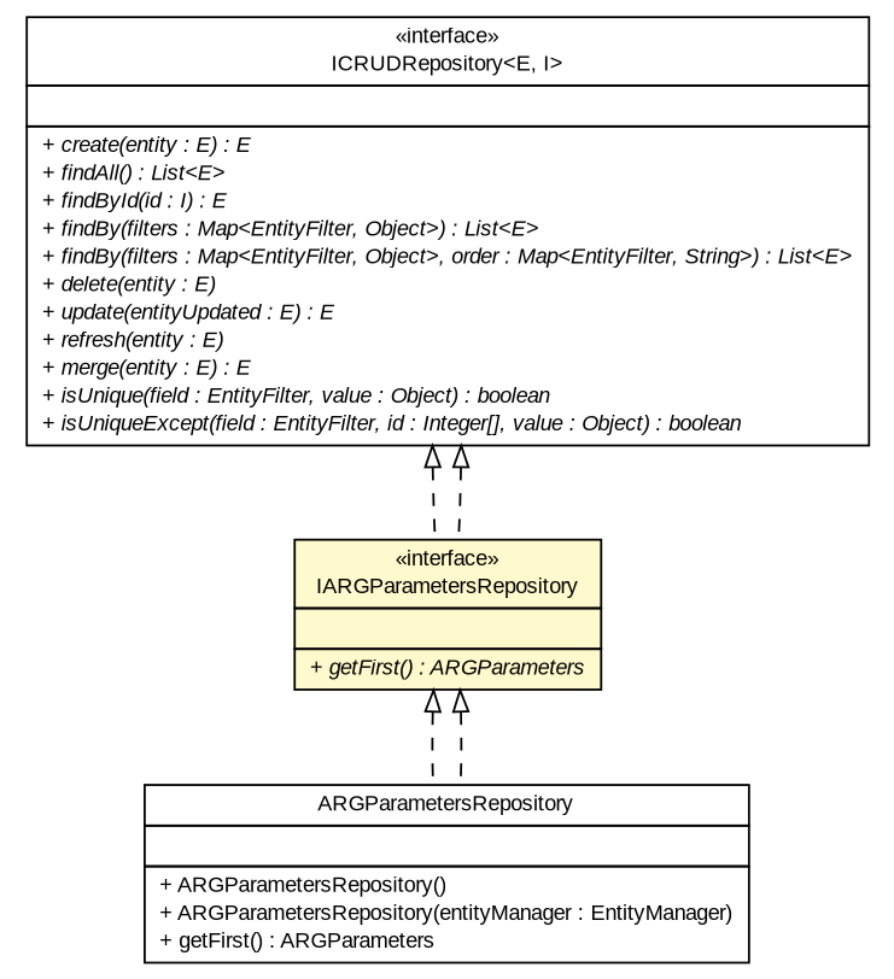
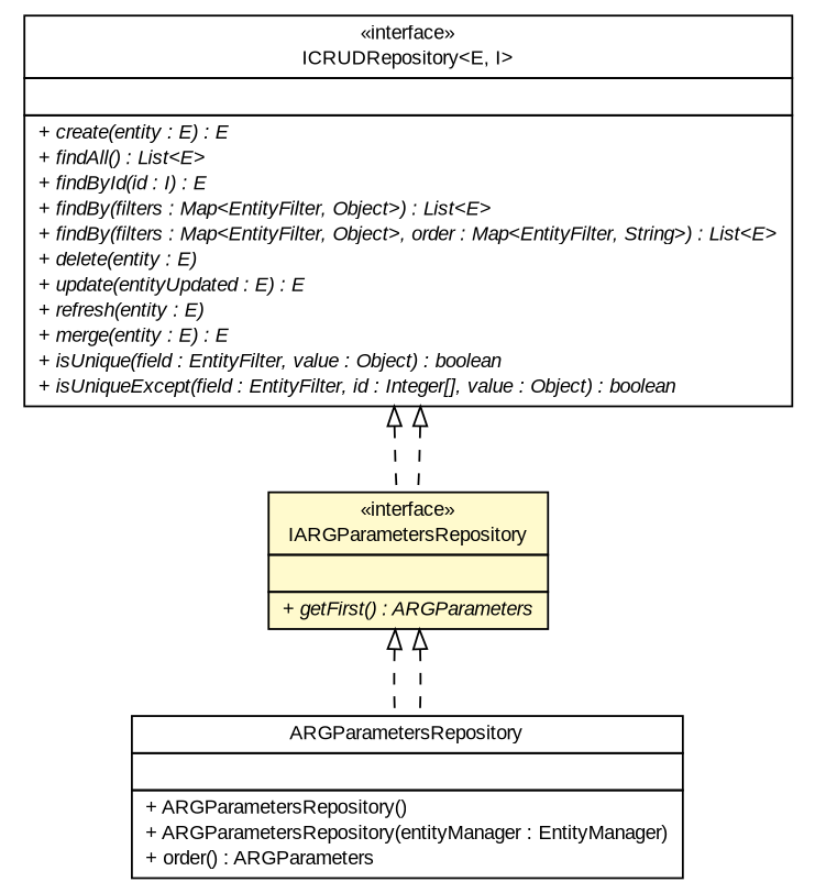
  digraph {
    nodesep=0.25
    ranksep=0.5
    node [fontcolor=black fontname=arial fontsize=10.0 shape=plaintext]
    edge [arrowtail=empty dir=back fontname=arial fontsize=10 headport=p labelfontname=arial labelfontsize=10 style=dashed tailport=p]
    n1 [label=<<table title="gov.sandia.cf.dao.IARGParametersRepository" border="0" cellborder="1" cellspacing="0" cellpadding="2" port="p" bgcolor="lemonChiffon" href="./IARGParametersRepository.html"> 		<tr><td><table border="0" cellspacing="0" cellpadding="1"> <tr><td align="center" balign="center"> &#171;interface&#187; </td></tr> <tr><td align="center" balign="center"> IARGParametersRepository </td></tr> 		</table></td></tr> 		<tr><td><table border="0" cellspacing="0" cellpadding="1"> <tr><td align="left" balign="left">  </td></tr> 		</table></td></tr> 		<tr><td><table border="0" cellspacing="0" cellpadding="1"> <tr><td align="left" balign="left"><font face="arial italic" point-size="10.0"> + getFirst() : ARGParameters </font></td></tr> 		</table></td></tr> 		</table>>]
-   n2 [label=<<table title="gov.sandia.cf.dao.impl.ARGParametersRepository" border="0" cellborder="1" cellspacing="0" cellpadding="2" port="p" href="./impl/ARGParametersRepository.html"> 		<tr><td><table border="0" cellspacing="0" cellpadding="1"> <tr><td align="center" balign="center"> ARGParametersRepository </td></tr> 		</table></td></tr> 		<tr><td><table border="0" cellspacing="0" cellpadding="1"> <tr><td align="left" balign="left">  </td></tr> 		</table></td></tr> 		<tr><td><table border="0" cellspacing="0" cellpadding="1"> <tr><td align="left" balign="left"> + ARGParametersRepository() </td></tr> <tr><td align="left" balign="left"> + ARGParametersRepository(entityManager : EntityManager) </td></tr> <tr><td align="left" balign="left"> + getFirst() : ARGParameters </td></tr> 		</table></td></tr> 		</table>>]
+   n2 [label=<<table title="gov.sandia.cf.dao.impl.ARGParametersRepository" border="0" cellborder="1" cellspacing="0" cellpadding="2" port="p" href="./impl/ARGParametersRepository.html"> 		<tr><td><table border="0" cellspacing="0" cellpadding="1"> <tr><td align="center" balign="center"> ARGParametersRepository </td></tr> 		</table></td></tr> 		<tr><td><table border="0" cellspacing="0" cellpadding="1"> <tr><td align="left" balign="left">  </td></tr> 		</table></td></tr> 		<tr><td><table border="0" cellspacing="0" cellpadding="1"> <tr><td align="left" balign="left"> + ARGParametersRepository() </td></tr> <tr><td align="left" balign="left"> + ARGParametersRepository(entityManager : EntityManager) </td></tr> <tr><td align="left" balign="left"> + order() : ARGParameters </td></tr> 		</table></td></tr> 		</table>>]
    n3 [label=<<table title="gov.sandia.cf.dao.ICRUDRepository" border="0" cellborder="1" cellspacing="0" cellpadding="2" port="p" href="./ICRUDRepository.html"> 		<tr><td><table border="0" cellspacing="0" cellpadding="1"> <tr><td align="center" balign="center"> &#171;interface&#187; </td></tr> <tr><td align="center" balign="center"> ICRUDRepository&lt;E, I&gt; </td></tr> 		</table></td></tr> 		<tr><td><table border="0" cellspacing="0" cellpadding="1"> <tr><td align="left" balign="left">  </td></tr> 		</table></td></tr> 		<tr><td><table border="0" cellspacing="0" cellpadding="1"> <tr><td align="left" balign="left"><font face="arial italic" point-size="10.0"> + create(entity : E) : E </font></td></tr> <tr><td align="left" balign="left"><font face="arial italic" point-size="10.0"> + findAll() : List&lt;E&gt; </font></td></tr> <tr><td align="left" balign="left"><font face="arial italic" point-size="10.0"> + findById(id : I) : E </font></td></tr> <tr><td align="left" balign="left"><font face="arial italic" point-size="10.0"> + findBy(filters : Map&lt;EntityFilter, Object&gt;) : List&lt;E&gt; </font></td></tr> <tr><td align="left" balign="left"><font face="arial italic" point-size="10.0"> + findBy(filters : Map&lt;EntityFilter, Object&gt;, order : Map&lt;EntityFilter, String&gt;) : List&lt;E&gt; </font></td></tr> <tr><td align="left" balign="left"><font face="arial italic" point-size="10.0"> + delete(entity : E) </font></td></tr> <tr><td align="left" balign="left"><font face="arial italic" point-size="10.0"> + update(entityUpdated : E) : E </font></td></tr> <tr><td align="left" balign="left"><font face="arial italic" point-size="10.0"> + refresh(entity : E) </font></td></tr> <tr><td align="left" balign="left"><font face="arial italic" point-size="10.0"> + merge(entity : E) : E </font></td></tr> <tr><td align="left" balign="left"><font face="arial italic" point-size="10.0"> + isUnique(field : EntityFilter, value : Object) : boolean </font></td></tr> <tr><td align="left" balign="left"><font face="arial italic" point-size="10.0"> + isUniqueExcept(field : EntityFilter, id : Integer[], value : Object) : boolean </font></td></tr> 		</table></td></tr> 		</table>>]
    n1 -> n2
    n1 -> n2
    n3 -> n1
    n3 -> n1
  }
